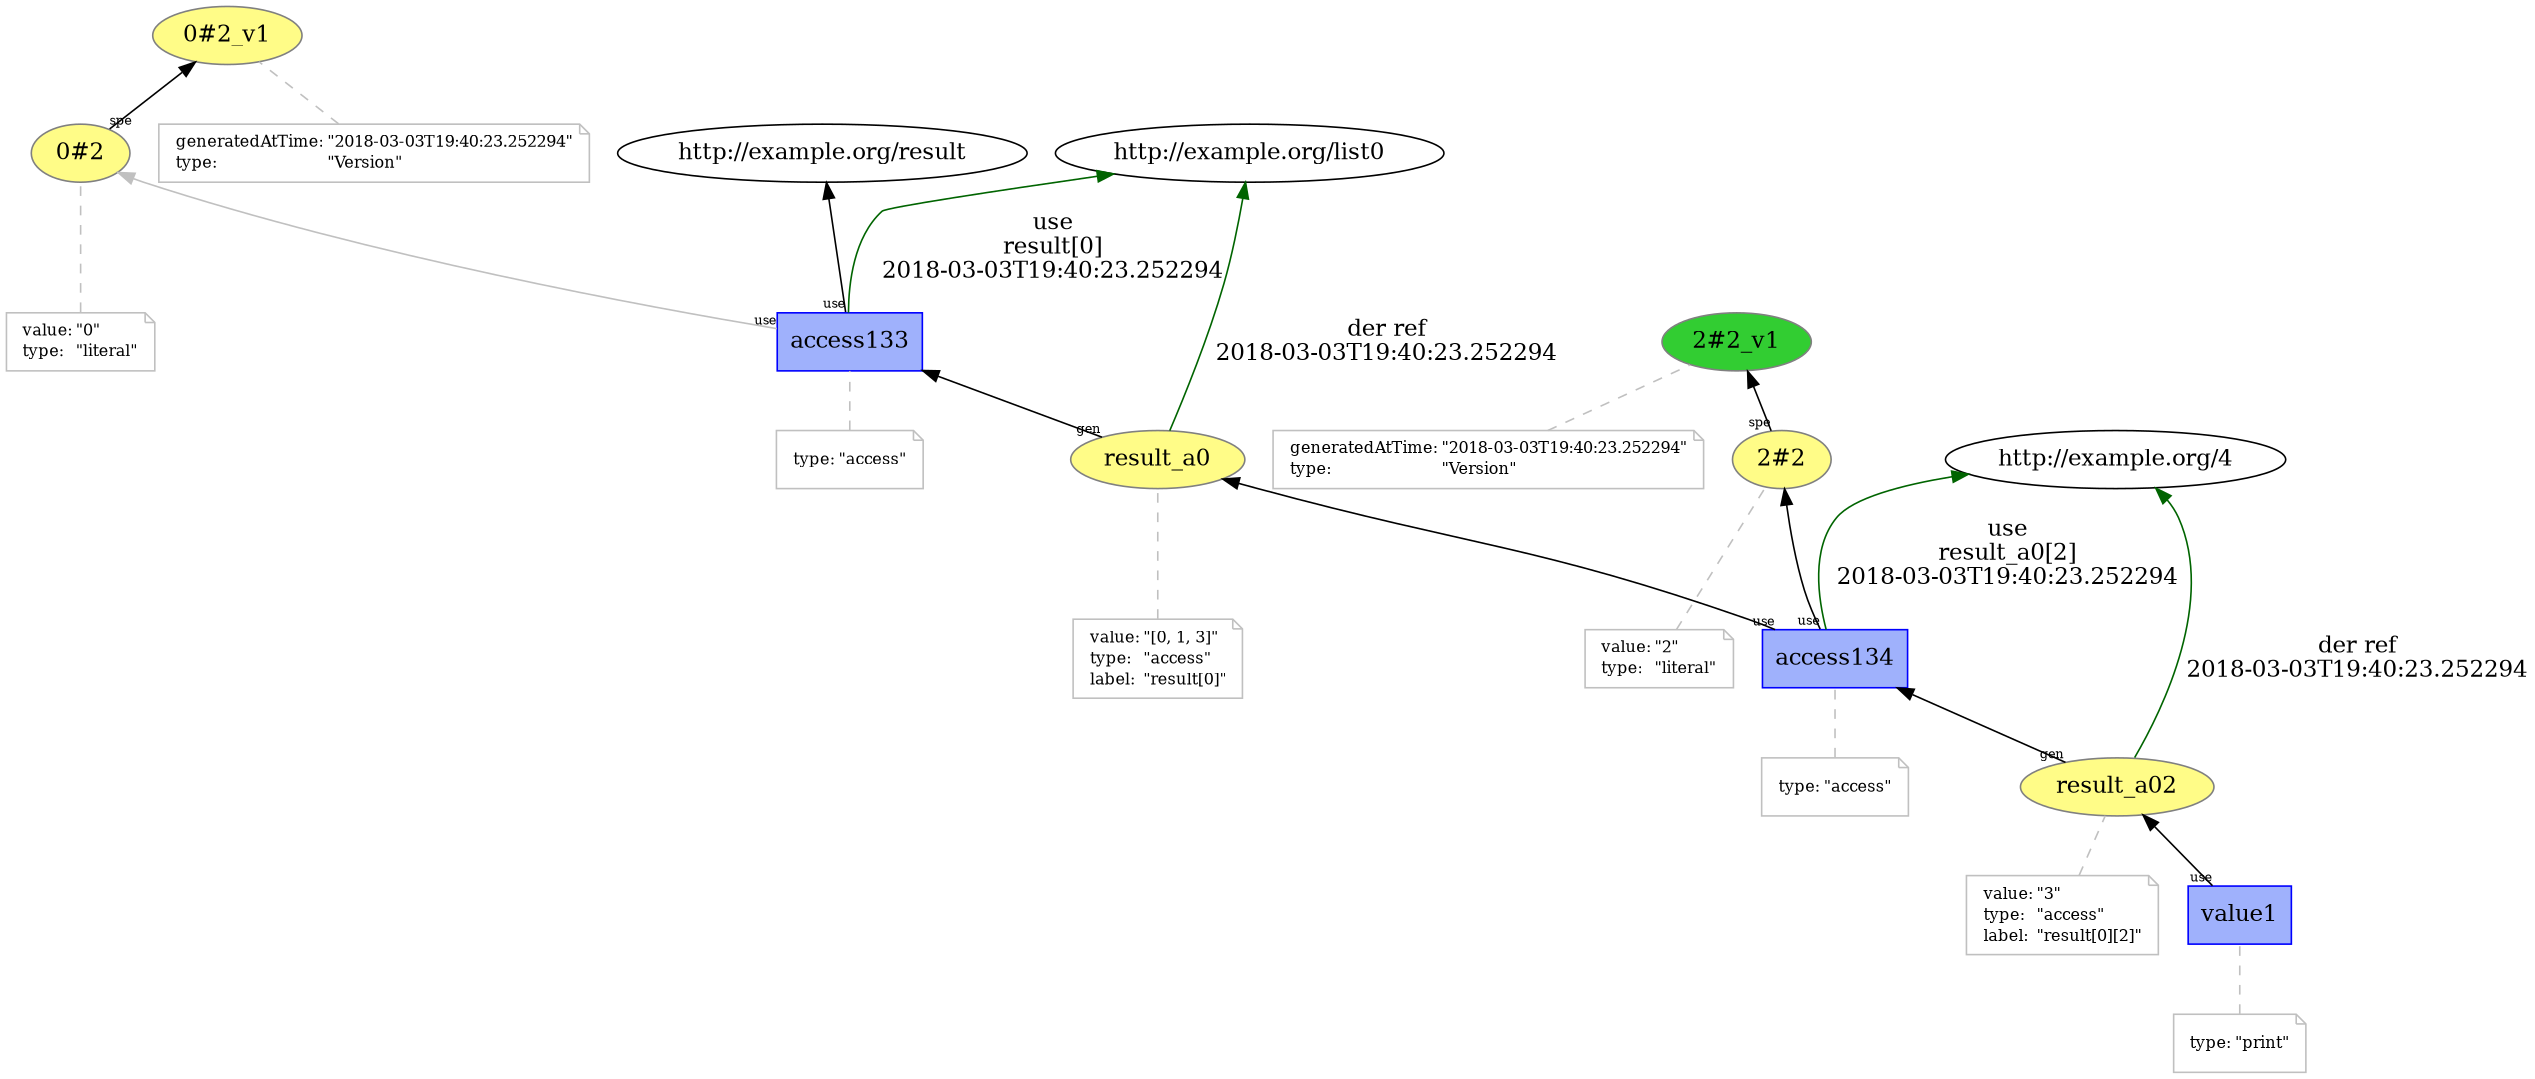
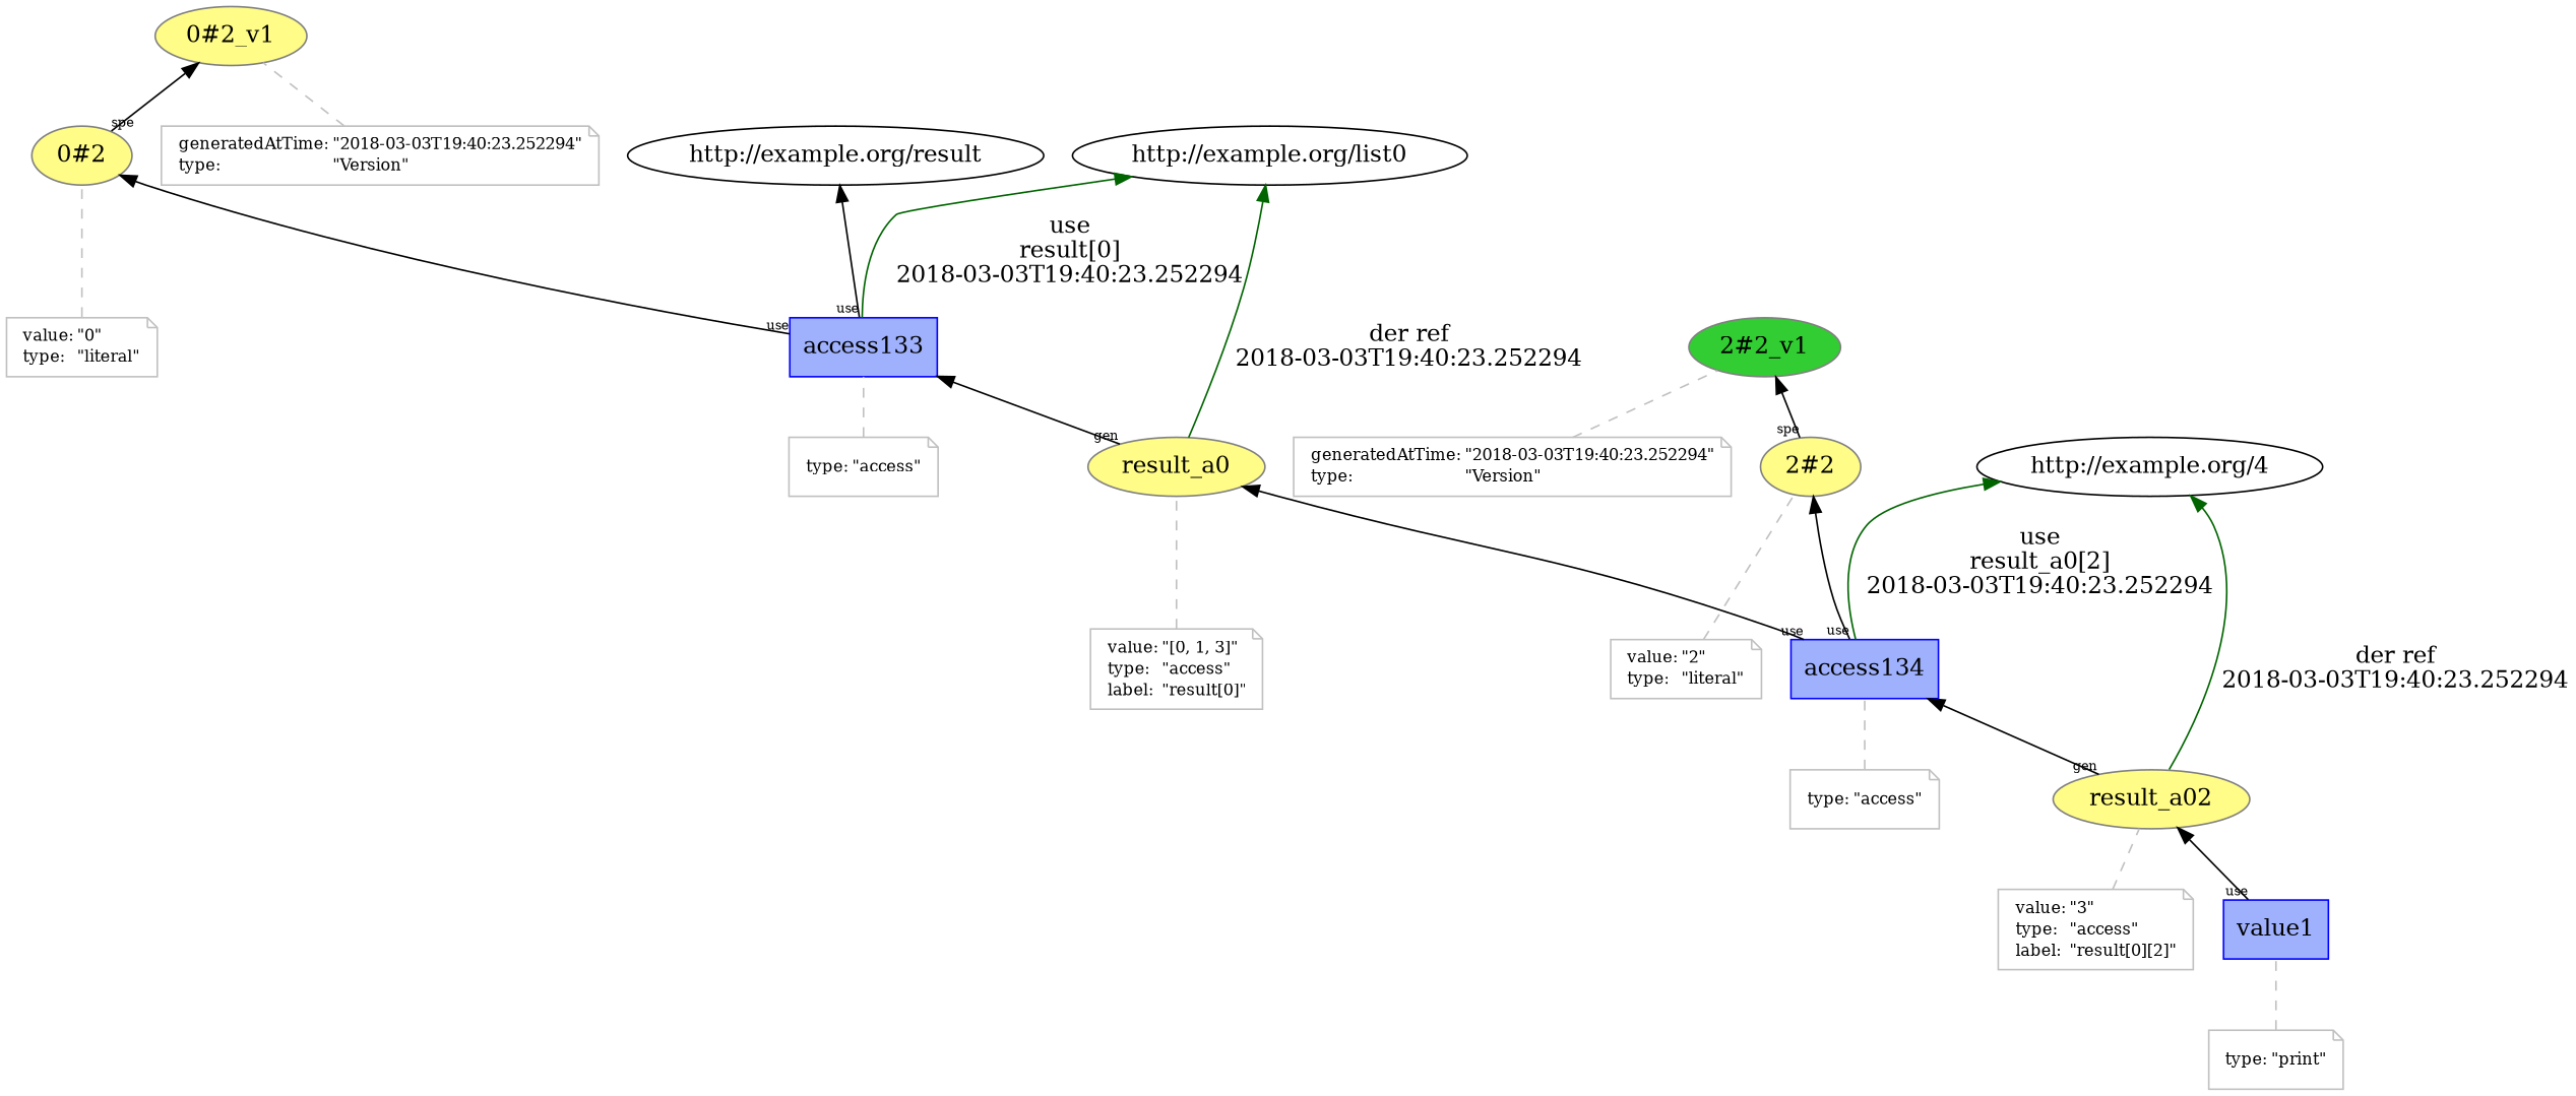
  digraph {
    rankdir=BT
    node [color=gray]
    edge [labelangle=60.0 labeldistance=1.5 labelfontsize=8 rotation=20]
    n1 [color="#808080" fillcolor="#FFFC87" label="0#2" style=filled]
    n2 [color="#808080" fillcolor="#FFFC87" label="0#2_v1" style=filled]
    n3 [fontcolor=black fontsize=10 label=<<TABLE cellpadding="0" border="0"> 	<TR> 	    <TD align="left">value:</TD> 	    <TD align="left">&quot;0&quot;</TD> 	</TR> 	<TR> 	    <TD align="left">type:</TD> 	    <TD align="left">&quot;literal&quot;</TD> 	</TR> </TABLE>> shape=note]
    n4 [fontcolor=black fontsize=10 label=<<TABLE cellpadding="0" border="0"> 	<TR> 	    <TD align="left">generatedAtTime:</TD> 	    <TD align="left">&quot;2018-03-03T19:40:23.252294&quot;</TD> 	</TR> 	<TR> 	    <TD align="left">type:</TD> 	    <TD align="left">&quot;Version&quot;</TD> 	</TR> </TABLE>> shape=note]
    n5 [color="#808080" fillcolor="#FFFC87" label="2#2" style=filled]
    n6 [color="#808080" fillcolor="#32CD32" label="2#2_v1" style=filled]
    n7 [fontcolor=black fontsize=10 label=<<TABLE cellpadding="0" border="0"> 	<TR> 	    <TD align="left">value:</TD> 	    <TD align="left">&quot;2&quot;</TD> 	</TR> 	<TR> 	    <TD align="left">type:</TD> 	    <TD align="left">&quot;literal&quot;</TD> 	</TR> </TABLE>> shape=note]
    n8 [fontcolor=black fontsize=10 label=<<TABLE cellpadding="0" border="0"> 	<TR> 	    <TD align="left">generatedAtTime:</TD> 	    <TD align="left">&quot;2018-03-03T19:40:23.252294&quot;</TD> 	</TR> 	<TR> 	    <TD align="left">type:</TD> 	    <TD align="left">&quot;Version&quot;</TD> 	</TR> </TABLE>> shape=note]
    n9 [color="#808080" fillcolor="#FFFC87" label=result_a0 style=filled]
    n10 [color="#0000FF" fillcolor="#9FB1FC" label=access133 shape=polygon sides=4 style=filled]
    "http://example.org/list0" [color=""]
    "http://example.org/result" [color=""]
    n13 [fontcolor=black fontsize=10 label=<<TABLE cellpadding="0" border="0"> 	<TR> 	    <TD align="left">value:</TD> 	    <TD align="left">&quot;[0, 1, 3]&quot;</TD> 	</TR> 	<TR> 	    <TD align="left">type:</TD> 	    <TD align="left">&quot;access&quot;</TD> 	</TR> 	<TR> 	    <TD align="left">label:</TD> 	    <TD align="left">&quot;result[0]&quot;</TD> 	</TR> </TABLE>> shape=note]
    n14 [fontcolor=black fontsize=10 label=<<TABLE cellpadding="0" border="0"> 	<TR> 	    <TD align="left">type:</TD> 	    <TD align="left">&quot;access&quot;</TD> 	</TR> </TABLE>> shape=note]
    n15 [color="#808080" fillcolor="#FFFC87" label=result_a02 style=filled]
    n16 [color="#0000FF" fillcolor="#9FB1FC" label=access134 shape=polygon sides=4 style=filled]
    "http://example.org/4" [color=""]
    n18 [fontcolor=black fontsize=10 label=<<TABLE cellpadding="0" border="0"> 	<TR> 	    <TD align="left">value:</TD> 	    <TD align="left">&quot;3&quot;</TD> 	</TR> 	<TR> 	    <TD align="left">type:</TD> 	    <TD align="left">&quot;access&quot;</TD> 	</TR> 	<TR> 	    <TD align="left">label:</TD> 	    <TD align="left">&quot;result[0][2]&quot;</TD> 	</TR> </TABLE>> shape=note]
    n19 [fontcolor=black fontsize=10 label=<<TABLE cellpadding="0" border="0"> 	<TR> 	    <TD align="left">type:</TD> 	    <TD align="left">&quot;access&quot;</TD> 	</TR> </TABLE>> shape=note]
    n20 [color="#0000FF" fillcolor="#9FB1FC" label=value1 shape=polygon sides=4 style=filled]
    n21 [fontcolor=black fontsize=10 label=<<TABLE cellpadding="0" border="0"> 	<TR> 	    <TD align="left">type:</TD> 	    <TD align="left">&quot;print&quot;</TD> 	</TR> </TABLE>> shape=note]
    n1 -> n2 [taillabel=spe]
    n3 -> n1 [arrowhead=none color=gray style=dashed labelangle="" labeldistance="" labelfontsize="" rotation=""]
    n4 -> n2 [arrowhead=none color=gray style=dashed labelangle="" labeldistance="" labelfontsize="" rotation=""]
    n5 -> n6 [taillabel=spe]
    n7 -> n5 [arrowhead=none color=gray style=dashed labelangle="" labeldistance="" labelfontsize="" rotation=""]
    n8 -> n6 [arrowhead=none color=gray style=dashed labelangle="" labeldistance="" labelfontsize="" rotation=""]
    n9 -> n10 [taillabel=gen]
    n9 -> "http://example.org/list0" [color=darkgreen label="der ref\n2018-03-03T19:40:23.252294"]
-   n10 -> n1 [taillabel=use color=gray]
+   n10 -> n1 [taillabel=use]
    n10 -> "http://example.org/list0" [color=darkgreen label="use\nresult[0]\n2018-03-03T19:40:23.252294"]
    n10 -> "http://example.org/result" [taillabel=use]
    n13 -> n9 [arrowhead=none color=gray style=dashed labelangle="" labeldistance="" labelfontsize="" rotation=""]
    n14 -> n10 [arrowhead=none color=gray style=dashed labelangle="" labeldistance="" labelfontsize="" rotation=""]
    n15 -> n16 [taillabel=gen]
    n15 -> "http://example.org/4" [color=darkgreen label="der ref\n2018-03-03T19:40:23.252294"]
    n16 -> n5 [taillabel=use]
    n16 -> n9 [taillabel=use]
    n16 -> "http://example.org/4" [color=darkgreen label="use\nresult_a0[2]\n2018-03-03T19:40:23.252294"]
    n18 -> n15 [arrowhead=none color=gray style=dashed labelangle="" labeldistance="" labelfontsize="" rotation=""]
    n19 -> n16 [arrowhead=none color=gray style=dashed labelangle="" labeldistance="" labelfontsize="" rotation=""]
    n20 -> n15 [taillabel=use]
    n21 -> n20 [arrowhead=none color=gray style=dashed labelangle="" labeldistance="" labelfontsize="" rotation=""]
  }
